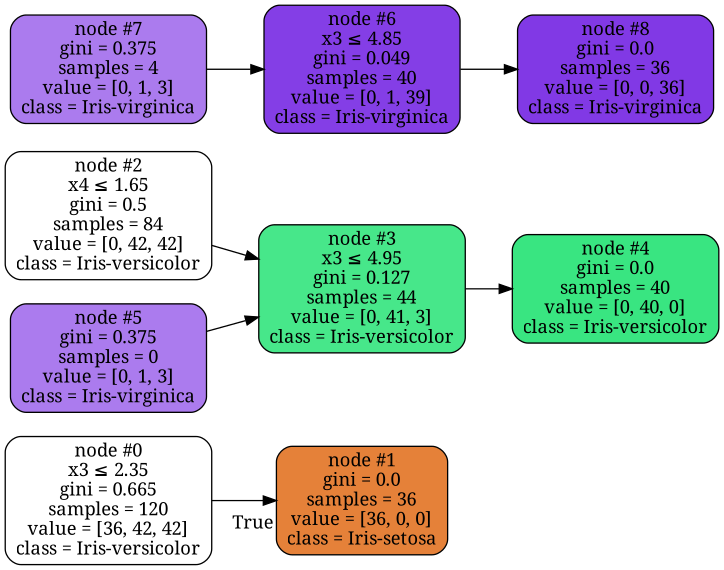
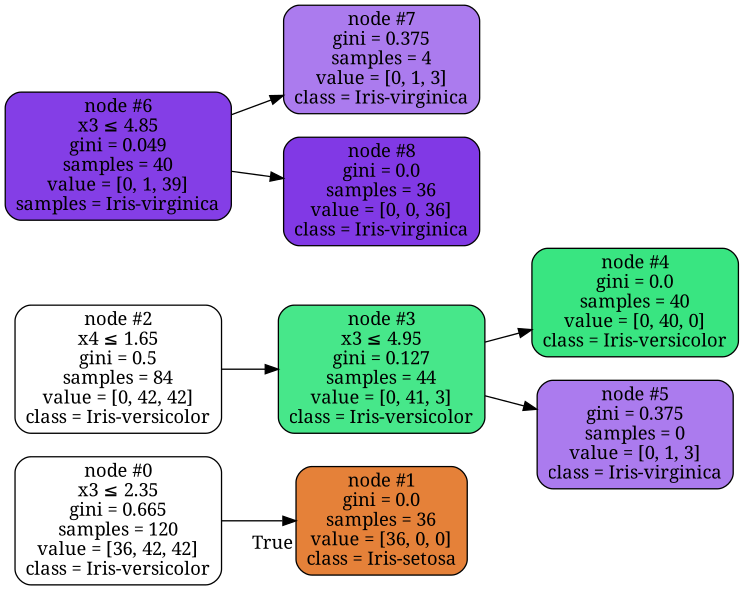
  digraph {
    fontname="Noto Serif"
    rankdir=LR
    node [color=black fillcolor="#ffffff" fontname="Noto Serif" shape=box style="filled, rounded"]
    edge [fontname="Noto Serif"]
    n1 [label=<node &#35;0<br/>x3 &le; 2.35<br/>gini = 0.665<br/>samples = 120<br/>value = [36, 42, 42]<br/>class = Iris-versicolor>]
    n2 [fillcolor="#e58139" label=<node &#35;1<br/>gini = 0.0<br/>samples = 36<br/>value = [36, 0, 0]<br/>class = Iris-setosa>]
    n3 [label=<node &#35;2<br/>x4 &le; 1.65<br/>gini = 0.5<br/>samples = 84<br/>value = [0, 42, 42]<br/>class = Iris-versicolor>]
    n4 [fillcolor="#47e78a" label=<node &#35;3<br/>x3 &le; 4.95<br/>gini = 0.127<br/>samples = 44<br/>value = [0, 41, 3]<br/>class = Iris-versicolor>]
    n5 [fillcolor="#39e581" label=<node &#35;4<br/>gini = 0.0<br/>samples = 40<br/>value = [0, 40, 0]<br/>class = Iris-versicolor>]
    n6 [fillcolor="#ab7bee" label=<node &#35;5<br/>gini = 0.375<br/>samples = 0<br/>value = [0, 1, 3]<br/>class = Iris-virginica>]
-   n7 [fillcolor="#843ee6" label=<node &#35;6<br/>x3 &le; 4.85<br/>gini = 0.049<br/>samples = 40<br/>value = [0, 1, 39]<br/>class = Iris-virginica>]
+   n7 [fillcolor="#843ee6" label=<node &#35;6<br/>x3 &le; 4.85<br/>gini = 0.049<br/>samples = 40<br/>value = [0, 1, 39]<br/>samples = Iris-virginica>]
    n8 [fillcolor="#ab7bee" label=<node &#35;7<br/>gini = 0.375<br/>samples = 4<br/>value = [0, 1, 3]<br/>class = Iris-virginica>]
    n9 [fillcolor="#8139e5" label=<node &#35;8<br/>gini = 0.0<br/>samples = 36<br/>value = [0, 0, 36]<br/>class = Iris-virginica>]
    n1 -> n2 [headlabel=True labelangle=45 labeldistance=2.5]
    n3 -> n4
    n4 -> n5
-   n6 -> n4
-   n8 -> n7
+   n4 -> n6
+   n7 -> n8
    n7 -> n9
  }
